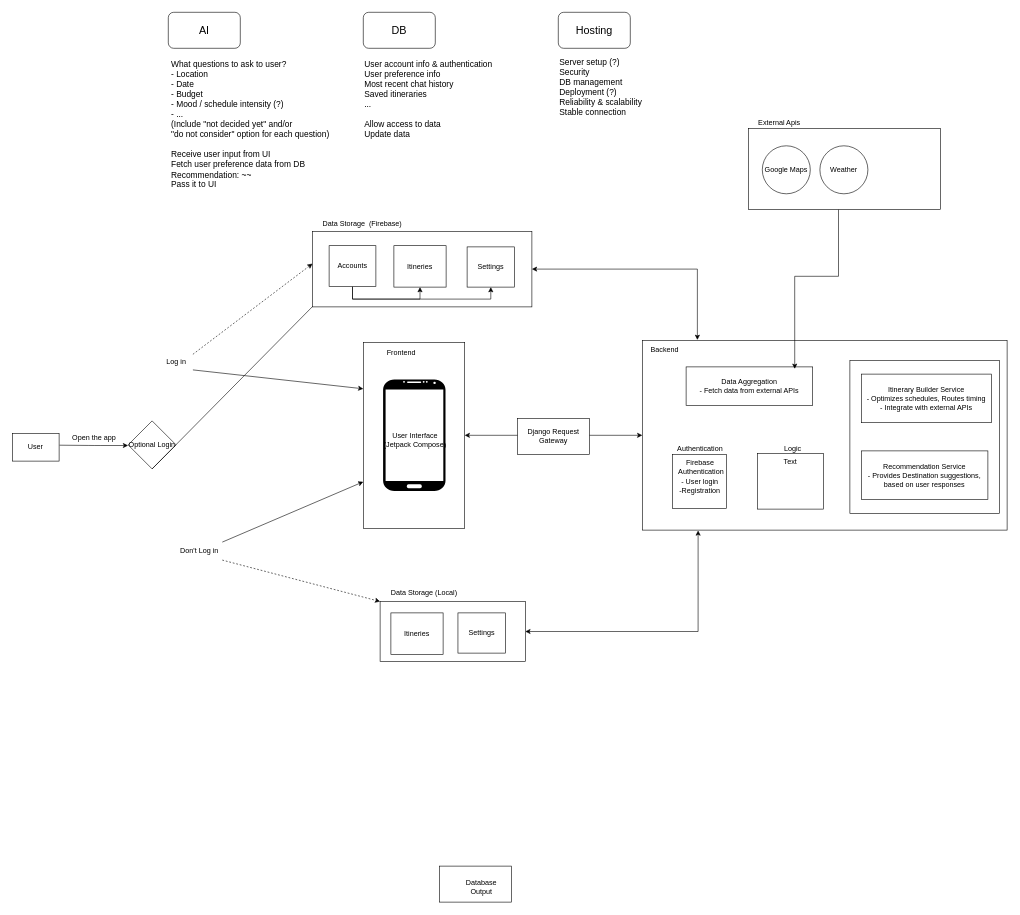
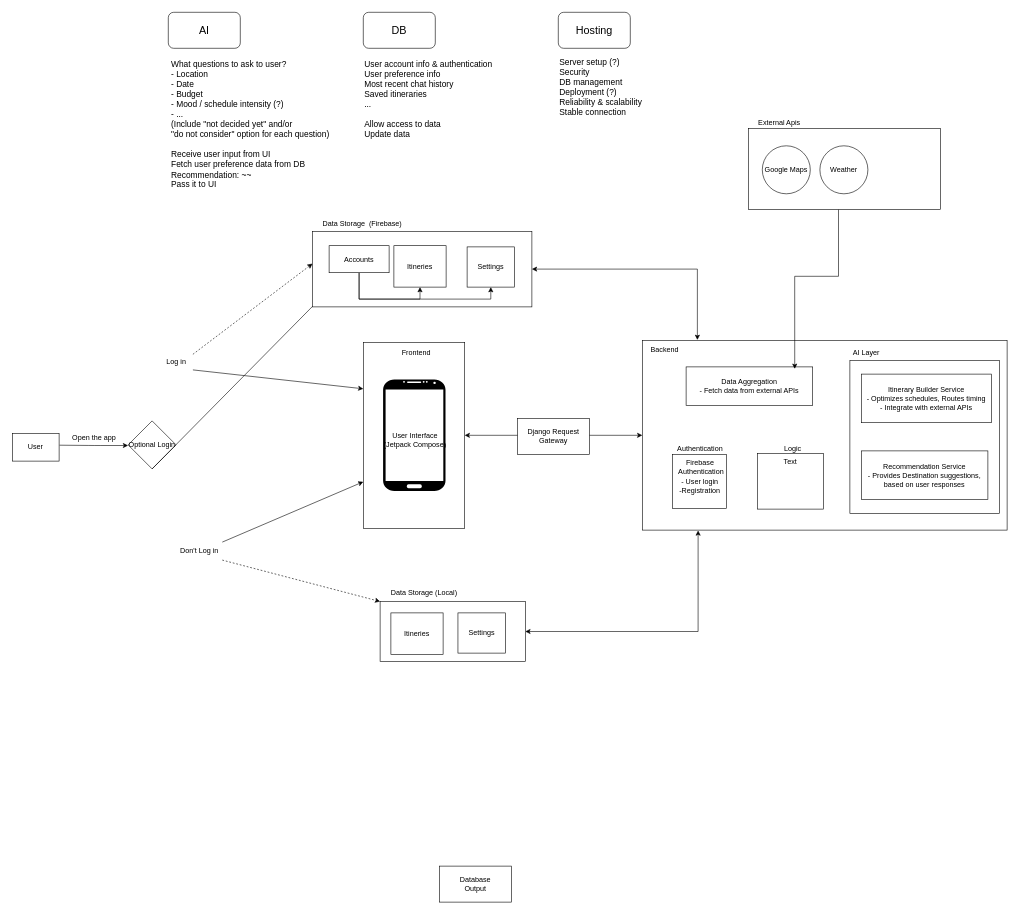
  <mxCell id="0" />
  <mxCell id="1" parent="0" />
  <mxCell id="2" value="&lt;font style=&quot;font-size: 18px;&quot;&gt;AI&lt;/font&gt;" style="rounded=1;whiteSpace=wrap;html=1;" parent="1" vertex="1"><mxGeometry x="280" y="20" width="120" height="60" as="geometry" /></mxCell>
  <mxCell id="3" value="&lt;font style=&quot;font-size: 18px;&quot;&gt;DB&lt;/font&gt;" style="rounded=1;whiteSpace=wrap;html=1;" parent="1" vertex="1"><mxGeometry x="605" y="20" width="120" height="60" as="geometry" /></mxCell>
  <mxCell id="4" value="&lt;font style=&quot;font-size: 18px;&quot;&gt;Hosting&lt;/font&gt;" style="rounded=1;whiteSpace=wrap;html=1;" parent="1" vertex="1"><mxGeometry x="930" y="20" width="120" height="60" as="geometry" /></mxCell>
  <mxCell id="5" value="&lt;font style=&quot;font-size: 14px;&quot;&gt;What questions to ask to user?&lt;br&gt;- Location&lt;br&gt;- Date&lt;/font&gt;&lt;div&gt;&lt;font style=&quot;font-size: 14px;&quot;&gt;- Budget&lt;/font&gt;&lt;/div&gt;&lt;div&gt;&lt;font style=&quot;font-size: 14px;&quot;&gt;- Mood / schedule intensity (?)&lt;/font&gt;&lt;/div&gt;&lt;div&gt;&lt;font style=&quot;font-size: 14px;&quot;&gt;- ...&lt;/font&gt;&lt;/div&gt;&lt;div&gt;&lt;font style=&quot;font-size: 14px;&quot;&gt;(Include &quot;not decided yet&quot; and/or&lt;/font&gt;&lt;/div&gt;&lt;div&gt;&lt;font style=&quot;font-size: 14px;&quot;&gt;&quot;do not consider&quot; option for each question)&lt;/font&gt;&lt;/div&gt;&lt;div&gt;&lt;font style=&quot;font-size: 14px;&quot;&gt;&lt;br&gt;&lt;/font&gt;&lt;/div&gt;&lt;div&gt;&lt;span style=&quot;font-size: 14px;&quot;&gt;Receive user input from UI&lt;/span&gt;&lt;/div&gt;&lt;div&gt;&lt;span style=&quot;font-size: 14px;&quot;&gt;Fetch user preference data from DB&lt;/span&gt;&lt;/div&gt;&lt;div&gt;&lt;span style=&quot;font-size: 14px;&quot;&gt;Recommendation: ~~&lt;br&gt;Pass it to UI&lt;/span&gt;&lt;/div&gt;&lt;div&gt;&lt;span style=&quot;font-size: 14px;&quot;&gt;&lt;br&gt;&lt;/span&gt;&lt;/div&gt;" style="text;html=1;align=left;verticalAlign=middle;resizable=0;points=[];autosize=1;strokeColor=none;fillColor=none;rounded=1;" parent="1" vertex="1"><mxGeometry x="282.5" y="90" width="290" height="250" as="geometry" /></mxCell>
  <mxCell id="6" value="&lt;span style=&quot;font-size: 14px;&quot;&gt;User account info &amp;amp; authentication&lt;/span&gt;&lt;div&gt;&lt;span style=&quot;font-size: 14px;&quot;&gt;User preference info&lt;/span&gt;&lt;/div&gt;&lt;div&gt;&lt;span style=&quot;font-size: 14px;&quot;&gt;Most recent chat history&lt;/span&gt;&lt;/div&gt;&lt;div&gt;&lt;span style=&quot;font-size: 14px;&quot;&gt;Saved itineraries&lt;/span&gt;&lt;/div&gt;&lt;div&gt;&lt;span style=&quot;font-size: 14px;&quot;&gt;...&lt;/span&gt;&lt;/div&gt;&lt;div&gt;&lt;span style=&quot;font-size: 14px;&quot;&gt;&lt;br&gt;&lt;/span&gt;&lt;/div&gt;&lt;div&gt;&lt;span style=&quot;font-size: 14px;&quot;&gt;Allow access to data&lt;/span&gt;&lt;/div&gt;&lt;div&gt;&lt;span style=&quot;font-size: 14px;&quot;&gt;Update data&lt;/span&gt;&lt;/div&gt;" style="text;html=1;align=left;verticalAlign=middle;whiteSpace=wrap;rounded=1;" parent="1" vertex="1"><mxGeometry x="605" y="100" width="225" height="130" as="geometry" /></mxCell>
  <mxCell id="7" value="&lt;font style=&quot;font-size: 14px;&quot;&gt;Server setup (?)&lt;/font&gt;&lt;div&gt;&lt;font style=&quot;font-size: 14px;&quot;&gt;Security&lt;/font&gt;&lt;/div&gt;&lt;div&gt;&lt;font style=&quot;font-size: 14px;&quot;&gt;DB management&lt;/font&gt;&lt;/div&gt;&lt;div&gt;&lt;font style=&quot;font-size: 14px;&quot;&gt;Deployment (?)&lt;/font&gt;&lt;/div&gt;&lt;div&gt;&lt;font style=&quot;font-size: 14px;&quot;&gt;Reliability &amp;amp; scalability&lt;/font&gt;&lt;/div&gt;&lt;div&gt;&lt;span style=&quot;font-size: 14px;&quot;&gt;Stable connection&lt;/span&gt;&lt;/div&gt;" style="text;html=1;align=left;verticalAlign=middle;resizable=0;points=[];autosize=1;strokeColor=none;fillColor=none;rounded=1;" parent="1" vertex="1"><mxGeometry x="930" y="90" width="160" height="110" as="geometry" /></mxCell>
  <mxCell id="8" style="edgeStyle=orthogonalEdgeStyle;rounded=1;orthogonalLoop=1;jettySize=auto;html=1;exitX=1.015;exitY=0.365;exitDx=0;exitDy=0;exitPerimeter=0;" parent="1" edge="1"><mxGeometry relative="1" as="geometry"><mxPoint x="213" y="742" as="targetPoint" /><mxPoint x="98.675" y="741.49" as="sourcePoint" /></mxGeometry></mxCell>
  <mxCell id="9" value="User" style="whiteSpace=wrap;html=1;" parent="1" vertex="1"><mxGeometry x="20" y="722" width="78" height="46" as="geometry" /></mxCell>
  <mxCell id="10" value="Open the app" style="text;html=1;align=center;verticalAlign=middle;resizable=0;points=[];autosize=1;strokeColor=none;fillColor=none;" parent="1" vertex="1"><mxGeometry x="110" y="717" width="91" height="26" as="geometry" /></mxCell>
  <mxCell id="11" value="Optional Login" style="rhombus;whiteSpace=wrap;html=1;" parent="1" vertex="1"><mxGeometry x="213" y="701" width="80" height="80" as="geometry" /></mxCell>
  <mxCell id="12" value="" style="endArrow=classic;html=1;rounded=0;exitX=0.5;exitY=1;exitDx=0;exitDy=0;" parent="1" source="11" target="22" edge="1"><mxGeometry width="50" height="50" relative="1" as="geometry"><mxPoint x="460" y="754" as="sourcePoint" /><mxPoint x="549" y="1127" as="targetPoint" /></mxGeometry></mxCell>
  <mxCell id="13" value="Don't Log in" style="text;html=1;align=center;verticalAlign=middle;whiteSpace=wrap;rounded=0;" parent="1" vertex="1"><mxGeometry x="294" y="903" width="76" height="30" as="geometry" /></mxCell>
  <mxCell id="14" value="Log in" style="text;html=1;align=center;verticalAlign=middle;whiteSpace=wrap;rounded=0;" parent="1" vertex="1"><mxGeometry x="266" y="590" width="55" height="26" as="geometry" /></mxCell>
  <mxCell id="15" value="" style="rounded=0;whiteSpace=wrap;html=1;" parent="1" vertex="1"><mxGeometry x="732" y="1443" width="120" height="60" as="geometry" /></mxCell>
- <mxCell id="16" value="Database Output" style="text;html=1;align=center;verticalAlign=middle;whiteSpace=wrap;rounded=0;" parent="1" vertex="1"><mxGeometry x="772" y="1463" width="60" height="30" as="geometry" /></mxCell>
+ <mxCell id="16" value="Database Output" style="text;html=1;align=center;verticalAlign=middle;whiteSpace=wrap;rounded=0;" parent="1" vertex="1"><mxGeometry x="762" y="1458" width="60" height="30" as="geometry" /></mxCell>
  <mxCell id="17" value="" style="group" vertex="1" connectable="0" parent="1"><mxGeometry x="520" y="359" width="366" height="152" as="geometry" /></mxCell>
  <mxCell id="18" value="" style="whiteSpace=wrap;html=1;" parent="17" vertex="1"><mxGeometry y="26" width="366" height="126" as="geometry" /></mxCell>
  <mxCell id="19" value="&lt;div&gt;Data Storage&amp;nbsp; (Firebase)&lt;/div&gt;" style="text;html=1;align=center;verticalAlign=middle;resizable=0;points=[];autosize=1;strokeColor=none;fillColor=none;" parent="17" vertex="1"><mxGeometry x="6" width="153" height="26" as="geometry" /></mxCell>
  <mxCell id="20" style="edgeStyle=orthogonalEdgeStyle;rounded=0;orthogonalLoop=1;jettySize=auto;html=1;exitX=0.5;exitY=1;exitDx=0;exitDy=0;entryX=0.5;entryY=1;entryDx=0;entryDy=0;" parent="17" source="22" target="23" edge="1"><mxGeometry relative="1" as="geometry" /></mxCell>
  <mxCell id="21" style="edgeStyle=orthogonalEdgeStyle;rounded=0;orthogonalLoop=1;jettySize=auto;html=1;exitX=0.5;exitY=1;exitDx=0;exitDy=0;entryX=0.5;entryY=1;entryDx=0;entryDy=0;" parent="17" source="22" target="24" edge="1"><mxGeometry relative="1" as="geometry" /></mxCell>
- <mxCell id="22" value="Accounts" style="whiteSpace=wrap;html=1;" parent="17" vertex="1"><mxGeometry x="28" y="50" width="78" height="68" as="geometry" /></mxCell>
+ <mxCell id="22" value="Accounts" style="whiteSpace=wrap;html=1;" parent="17" vertex="1"><mxGeometry x="28" y="50" width="100" height="45" as="geometry" /></mxCell>
  <mxCell id="23" value="Itineries" style="whiteSpace=wrap;html=1;" parent="17" vertex="1"><mxGeometry x="136" y="50" width="87" height="69" as="geometry" /></mxCell>
  <mxCell id="24" value="Settings" style="whiteSpace=wrap;html=1;" parent="17" vertex="1"><mxGeometry x="258" y="52" width="79" height="67" as="geometry" /></mxCell>
  <mxCell id="25" value="" style="group" vertex="1" connectable="0" parent="1"><mxGeometry x="633" y="974" width="242" height="128" as="geometry" /></mxCell>
  <mxCell id="26" value="" style="whiteSpace=wrap;html=1;" parent="25" vertex="1"><mxGeometry y="28" width="242" height="100" as="geometry" /></mxCell>
  <mxCell id="27" value="&lt;div&gt;Data Storage (Local)&lt;/div&gt;" style="text;html=1;align=center;verticalAlign=middle;resizable=0;points=[];autosize=1;strokeColor=none;fillColor=none;" parent="25" vertex="1"><mxGeometry x="8.5" width="129" height="26" as="geometry" /></mxCell>
  <mxCell id="28" value="Itineries" style="whiteSpace=wrap;html=1;" parent="25" vertex="1"><mxGeometry x="18" y="47" width="87" height="69" as="geometry" /></mxCell>
  <mxCell id="29" value="Settings" style="whiteSpace=wrap;html=1;" parent="25" vertex="1"><mxGeometry x="129.75" y="47" width="79" height="67" as="geometry" /></mxCell>
  <mxCell id="30" value="" style="group" vertex="1" connectable="0" parent="1"><mxGeometry x="1070" y="567" width="608" height="316" as="geometry" /></mxCell>
  <mxCell id="31" value="" style="whiteSpace=wrap;html=1;" parent="30" vertex="1"><mxGeometry width="608" height="316" as="geometry" /></mxCell>
  <mxCell id="32" value="Backend" style="text;html=1;align=center;verticalAlign=middle;resizable=0;points=[];autosize=1;strokeColor=none;fillColor=none;" parent="30" vertex="1"><mxGeometry x="4" y="3" width="66" height="26" as="geometry" /></mxCell>
  <mxCell id="33" value="&lt;div&gt;&lt;br&gt;&lt;/div&gt;&lt;div&gt;- User login&lt;/div&gt;&lt;div&gt;-Registration&lt;br&gt;&lt;/div&gt;" style="rounded=0;whiteSpace=wrap;html=1;" parent="30" vertex="1"><mxGeometry x="50.5" y="190" width="89.5" height="90" as="geometry" /></mxCell>
  <mxCell id="34" value="Firebase&lt;br&gt;&amp;nbsp;Authentication" style="text;html=1;align=center;verticalAlign=middle;resizable=0;points=[];autosize=1;strokeColor=none;fillColor=none;" parent="30" vertex="1"><mxGeometry x="47.5" y="190" width="97" height="41" as="geometry" /></mxCell>
  <mxCell id="35" value="Authentication" style="text;html=1;align=center;verticalAlign=middle;resizable=0;points=[];autosize=1;strokeColor=none;fillColor=none;" parent="30" vertex="1"><mxGeometry x="48.5" y="168" width="95" height="26" as="geometry" /></mxCell>
  <mxCell id="36" value="&lt;div&gt;Itinerary Builder Service&lt;/div&gt;&lt;div&gt;- Optimizes schedules, Routes timing&lt;br&gt;&lt;/div&gt;&lt;div&gt;- Integrate with external APIs&lt;br&gt;&lt;/div&gt;" style="whiteSpace=wrap;html=1;" parent="30" vertex="1"><mxGeometry x="365" y="56" width="217" height="81" as="geometry" /></mxCell>
  <mxCell id="37" value="&lt;div&gt;Recommendation Service&lt;/div&gt;&lt;div&gt;- Provides Destination suggestions, based on user responses&lt;/div&gt;" style="whiteSpace=wrap;html=1;" parent="30" vertex="1"><mxGeometry x="365" y="184" width="211" height="81" as="geometry" /></mxCell>
  <mxCell id="38" value="&lt;div&gt;Data Aggregation&lt;/div&gt;&lt;div&gt;- Fetch data from external APIs&lt;br&gt;&lt;/div&gt;" style="whiteSpace=wrap;html=1;" parent="30" vertex="1"><mxGeometry x="73" y="44" width="211" height="64" as="geometry" /></mxCell>
  <mxCell id="39" value="" style="whiteSpace=wrap;html=1;fillColor=none;strokeColor=light-dark(#000000,#0000CC);" parent="30" vertex="1"><mxGeometry x="346" y="33" width="249" height="255" as="geometry" /></mxCell>
+ <mxCell id="40" value="&lt;span style=&quot;color: light-dark(rgb(0, 0, 0), rgb(0, 0, 204));&quot;&gt;AI Layer&lt;br&gt;&lt;/span&gt;" style="text;html=1;align=center;verticalAlign=middle;resizable=0;points=[];autosize=1;strokeColor=none;fillColor=none;" parent="30" vertex="1"><mxGeometry x="342" y="7" width="61" height="26" as="geometry" /></mxCell>
  <mxCell id="41" value="" style="rounded=0;whiteSpace=wrap;html=1;" parent="30" vertex="1"><mxGeometry x="192" y="188" width="110" height="93" as="geometry" /></mxCell>
  <mxCell id="42" value="Logic" style="text;html=1;align=center;verticalAlign=middle;whiteSpace=wrap;rounded=0;" parent="30" vertex="1"><mxGeometry x="221" y="166" width="60" height="30" as="geometry" /></mxCell>
  <mxCell id="43" value="Text" style="text;html=1;align=center;verticalAlign=middle;whiteSpace=wrap;rounded=0;" parent="30" vertex="1"><mxGeometry x="217" y="188" width="60" height="30" as="geometry" /></mxCell>
  <mxCell id="44" value="External Apis" style="text;html=1;align=center;verticalAlign=middle;resizable=0;points=[];autosize=1;strokeColor=none;fillColor=none;" parent="1" vertex="1"><mxGeometry x="1253" y="191" width="89" height="26" as="geometry" /></mxCell>
  <mxCell id="45" style="edgeStyle=orthogonalEdgeStyle;rounded=0;orthogonalLoop=1;jettySize=auto;html=1;entryX=0.858;entryY=0.05;entryDx=0;entryDy=0;entryPerimeter=0;" edge="1" parent="1" source="46" target="38"><mxGeometry relative="1" as="geometry"><Array as="points"><mxPoint x="1397" y="460" /><mxPoint x="1324" y="460" /></Array></mxGeometry></mxCell>
  <mxCell id="46" value="" style="rounded=0;whiteSpace=wrap;html=1;" parent="1" vertex="1"><mxGeometry x="1247" y="213.5" width="320" height="135" as="geometry" /></mxCell>
  <mxCell id="47" value="Google Maps" style="ellipse;whiteSpace=wrap;html=1;" parent="1" vertex="1"><mxGeometry x="1270" y="242.5" width="80" height="80" as="geometry" /></mxCell>
  <mxCell id="48" value="Weather" style="ellipse;whiteSpace=wrap;html=1;" parent="1" vertex="1"><mxGeometry x="1366" y="242.5" width="80" height="80" as="geometry" /></mxCell>
  <mxCell id="49" value="" style="group" vertex="1" connectable="0" parent="1"><mxGeometry x="605" y="570" width="169" height="310" as="geometry" /></mxCell>
  <mxCell id="50" value="" style="rounded=0;whiteSpace=wrap;html=1;" parent="49" vertex="1"><mxGeometry width="169" height="310" as="geometry" /></mxCell>
- <mxCell id="51" value="Frontend" style="text;html=1;align=center;verticalAlign=middle;resizable=0;points=[];autosize=1;strokeColor=none;fillColor=none;" parent="49" vertex="1"><mxGeometry x="29" y="4" width="67" height="26" as="geometry" /></mxCell>
+ <mxCell id="51" value="Frontend" style="text;html=1;align=center;verticalAlign=middle;resizable=0;points=[];autosize=1;strokeColor=none;fillColor=none;" parent="49" vertex="1"><mxGeometry x="54" y="4" width="67" height="26" as="geometry" /></mxCell>
  <mxCell id="52" value="" style="verticalLabelPosition=bottom;verticalAlign=top;html=1;shadow=0;dashed=0;strokeWidth=1;shape=mxgraph.android.phone2;strokeColor=none;fillStyle=auto;fillColor=light-dark(default, #ffffff);gradientColor=light-dark(#000000,#FFFFFF);gradientDirection=radial;" parent="49" vertex="1"><mxGeometry x="33" y="62" width="104" height="186" as="geometry" /></mxCell>
  <mxCell id="53" value="User Interface&lt;br&gt;(Jetpack Compose)" style="text;html=1;align=center;verticalAlign=middle;resizable=0;points=[];autosize=1;strokeColor=none;fillColor=none;" parent="49" vertex="1"><mxGeometry x="24.5" y="142" width="122" height="41" as="geometry" /></mxCell>
  <mxCell id="54" value="" style="endArrow=classic;html=1;rounded=0;entryX=0;entryY=0;entryDx=0;entryDy=0;exitX=1;exitY=1;exitDx=0;exitDy=0;dashed=1;" edge="1" parent="1" source="13" target="26"><mxGeometry width="50" height="50" relative="1" as="geometry"><mxPoint x="411" y="933" as="sourcePoint" /><mxPoint x="461" y="883" as="targetPoint" /></mxGeometry></mxCell>
  <mxCell id="55" value="" style="endArrow=classic;html=1;rounded=0;entryX=0;entryY=0.75;entryDx=0;entryDy=0;exitX=1;exitY=0;exitDx=0;exitDy=0;" edge="1" parent="1" source="13" target="50"><mxGeometry width="50" height="50" relative="1" as="geometry"><mxPoint x="400" y="883" as="sourcePoint" /><mxPoint x="450" y="833" as="targetPoint" /></mxGeometry></mxCell>
  <mxCell id="56" style="edgeStyle=orthogonalEdgeStyle;rounded=0;orthogonalLoop=1;jettySize=auto;html=1;exitX=1;exitY=0.5;exitDx=0;exitDy=0;entryX=0.153;entryY=1.002;entryDx=0;entryDy=0;entryPerimeter=0;startArrow=classic;startFill=1;" edge="1" parent="1" source="26" target="31"><mxGeometry relative="1" as="geometry" /></mxCell>
  <mxCell id="57" style="edgeStyle=orthogonalEdgeStyle;rounded=0;orthogonalLoop=1;jettySize=auto;html=1;exitX=1;exitY=0.5;exitDx=0;exitDy=0;entryX=0.151;entryY=-0.003;entryDx=0;entryDy=0;entryPerimeter=0;startArrow=classic;startFill=1;" edge="1" parent="1" source="18" target="31"><mxGeometry relative="1" as="geometry" /></mxCell>
  <mxCell id="58" value="" style="endArrow=classic;html=1;rounded=0;entryX=0.001;entryY=0.428;entryDx=0;entryDy=0;exitX=1;exitY=0;exitDx=0;exitDy=0;entryPerimeter=0;dashed=1;" edge="1" parent="1" source="14" target="18"><mxGeometry width="50" height="50" relative="1" as="geometry"><mxPoint x="285" y="672" as="sourcePoint" /><mxPoint x="520" y="494" as="targetPoint" /></mxGeometry></mxCell>
  <mxCell id="59" value="" style="endArrow=classic;html=1;rounded=0;entryX=0;entryY=0.25;entryDx=0;entryDy=0;exitX=1;exitY=1;exitDx=0;exitDy=0;" edge="1" parent="1" source="14" target="50"><mxGeometry width="50" height="50" relative="1" as="geometry"><mxPoint x="390" y="923" as="sourcePoint" /><mxPoint x="625" y="745" as="targetPoint" /></mxGeometry></mxCell>
  <mxCell id="60" value="" style="endArrow=classic;startArrow=classic;html=1;rounded=0;entryX=0;entryY=0.5;entryDx=0;entryDy=0;exitX=1;exitY=0.5;exitDx=0;exitDy=0;" edge="1" parent="1" source="50" target="31"><mxGeometry width="50" height="50" relative="1" as="geometry"><mxPoint x="772" y="736" as="sourcePoint" /><mxPoint x="822" y="686" as="targetPoint" /></mxGeometry></mxCell>
  <mxCell id="61" value="Django Request Gateway" style="rounded=0;whiteSpace=wrap;html=1;" vertex="1" parent="1"><mxGeometry x="862" y="697" width="120" height="60" as="geometry" /></mxCell>
